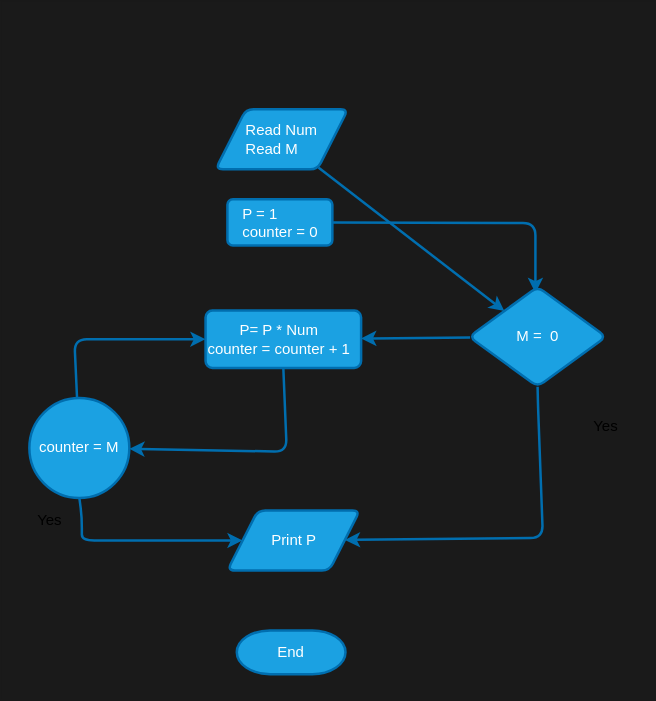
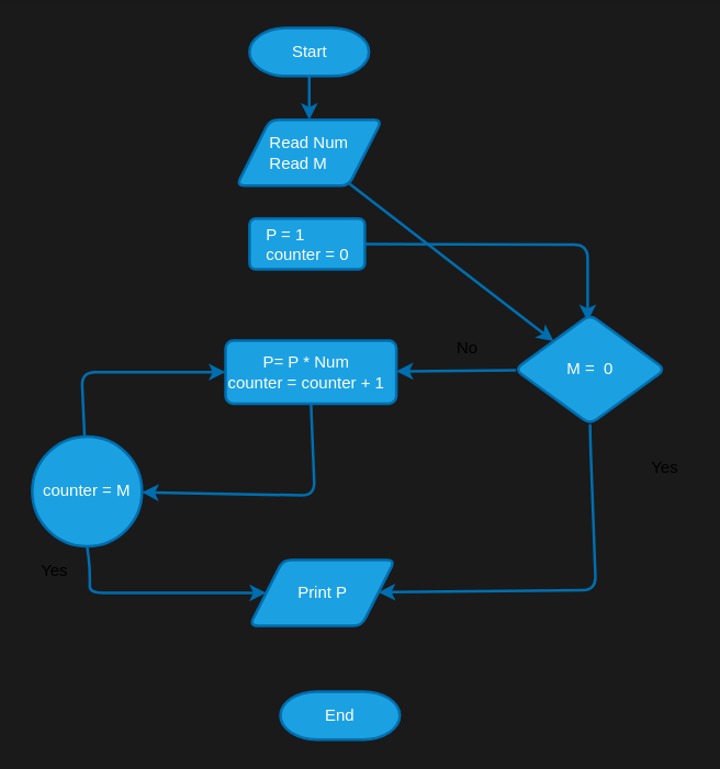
  <mxCell id="0" />
  <mxCell id="1" parent="0" />
+ <mxCell id="2" value="" style="edgeStyle=none;html=1;fillColor=#1ba1e2;strokeColor=#006EAF;strokeWidth=2;" edge="1" parent="1" source="3" target="5"><mxGeometry relative="1" as="geometry" /></mxCell>
+ <mxCell id="3" value="Start" style="strokeWidth=2;html=1;shape=mxgraph.flowchart.terminator;whiteSpace=wrap;fillColor=#1ba1e2;fontColor=#ffffff;strokeColor=#006EAF;" vertex="1" parent="1"><mxGeometry x="181.5" y="20" width="87" height="35" as="geometry" /></mxCell>
  <mxCell id="4" value="" style="edgeStyle=none;html=1;strokeWidth=2;fillColor=#1ba1e2;strokeColor=#006EAF;" edge="1" parent="1" source="5" target="12"><mxGeometry relative="1" as="geometry" /></mxCell>
  <mxCell id="5" value="&lt;div style=&quot;text-align: justify;&quot;&gt;&lt;span style=&quot;background-color: initial;&quot;&gt;Read Num&lt;/span&gt;&lt;/div&gt;&lt;div style=&quot;text-align: justify;&quot;&gt;&lt;span style=&quot;background-color: initial;&quot;&gt;Read M&lt;/span&gt;&lt;/div&gt;" style="shape=parallelogram;html=1;strokeWidth=2;perimeter=parallelogramPerimeter;whiteSpace=wrap;rounded=1;arcSize=12;size=0.23;fillColor=#1ba1e2;fontColor=#ffffff;strokeColor=#006EAF;" vertex="1" parent="1"><mxGeometry x="172" y="87" width="106" height="48" as="geometry" /></mxCell>
  <mxCell id="6" value="" style="edgeStyle=none;html=1;strokeWidth=2;fillColor=#1ba1e2;strokeColor=#006EAF;" edge="1" parent="1" source="7"><mxGeometry relative="1" as="geometry"><mxPoint x="428" y="234" as="targetPoint" /><Array as="points"><mxPoint x="428" y="178" /><mxPoint x="428" y="234" /></Array></mxGeometry></mxCell>
  <mxCell id="7" value="&lt;div style=&quot;text-align: justify;&quot;&gt;&lt;span style=&quot;background-color: initial;&quot;&gt;P = 1&lt;/span&gt;&lt;br&gt;&lt;/div&gt;&lt;div style=&quot;text-align: justify;&quot;&gt;&lt;span style=&quot;background-color: initial;&quot;&gt;counter = 0&lt;/span&gt;&lt;/div&gt;" style="whiteSpace=wrap;html=1;fillColor=#1ba1e2;strokeColor=#006EAF;fontColor=#ffffff;strokeWidth=2;rounded=1;arcSize=12;align=center;" vertex="1" parent="1"><mxGeometry x="181.5" y="159" width="84" height="37" as="geometry" /></mxCell>
  <mxCell id="8" value="" style="edgeStyle=none;html=1;strokeWidth=2;exitX=0.5;exitY=1;exitDx=0;exitDy=0;fillColor=#1ba1e2;strokeColor=#006EAF;" edge="1" parent="1" source="9" target="20"><mxGeometry relative="1" as="geometry"><mxPoint x="220" y="356" as="sourcePoint" /><Array as="points"><mxPoint x="229" y="361" /></Array></mxGeometry></mxCell>
  <mxCell id="9" value="&lt;div style=&quot;text-align: center;&quot;&gt;&lt;span style=&quot;background-color: initial;&quot;&gt;P= P * Num&lt;/span&gt;&lt;br&gt;&lt;/div&gt;&lt;div style=&quot;text-align: center;&quot;&gt;&lt;span style=&quot;background-color: initial;&quot;&gt;counter = counter + 1&lt;/span&gt;&lt;/div&gt;" style="whiteSpace=wrap;html=1;align=left;fillColor=#1ba1e2;strokeColor=#006EAF;fontColor=#ffffff;strokeWidth=2;rounded=1;arcSize=12;" vertex="1" parent="1"><mxGeometry x="164" y="248" width="124.5" height="46" as="geometry" /></mxCell>
  <mxCell id="10" value="" style="edgeStyle=none;html=1;strokeWidth=2;fillColor=#1ba1e2;strokeColor=#006EAF;exitX=0.5;exitY=1;exitDx=0;exitDy=0;" edge="1" parent="1" source="12" target="14"><mxGeometry relative="1" as="geometry"><Array as="points"><mxPoint x="430" y="322" /><mxPoint x="434" y="430" /></Array></mxGeometry></mxCell>
  <mxCell id="11" value="" style="edgeStyle=none;html=1;strokeWidth=2;fillColor=#1ba1e2;strokeColor=#006EAF;" edge="1" parent="1" source="12" target="9"><mxGeometry relative="1" as="geometry" /></mxCell>
  <mxCell id="12" value="M =&amp;nbsp; 0" style="rhombus;whiteSpace=wrap;html=1;align=center;fillColor=#1ba1e2;strokeColor=#006EAF;fontColor=#ffffff;strokeWidth=2;rounded=1;arcSize=12;" vertex="1" parent="1"><mxGeometry x="375" y="229" width="109.5" height="80" as="geometry" /></mxCell>
  <mxCell id="13" value="Yes" style="text;html=1;align=center;verticalAlign=middle;resizable=0;points=[];autosize=1;strokeColor=none;fillColor=none;" vertex="1" parent="1"><mxGeometry x="20" y="403" width="38" height="26" as="geometry" /></mxCell>
  <mxCell id="14" value="&lt;div style=&quot;text-align: justify;&quot;&gt;Print P&lt;/div&gt;" style="shape=parallelogram;html=1;strokeWidth=2;perimeter=parallelogramPerimeter;whiteSpace=wrap;rounded=1;arcSize=12;size=0.23;fillColor=#1ba1e2;fontColor=#ffffff;strokeColor=#006EAF;" vertex="1" parent="1"><mxGeometry x="181.5" y="408" width="106" height="48" as="geometry" /></mxCell>
- <mxCell id="15" value="End" style="strokeWidth=2;html=1;shape=mxgraph.flowchart.terminator;whiteSpace=wrap;fillColor=#1ba1e2;fontColor=#ffffff;strokeColor=#006EAF;" vertex="1" parent="1"><mxGeometry x="189" y="504" width="87" height="35" as="geometry" /></mxCell>
+ <mxCell id="15" value="End" style="strokeWidth=2;html=1;shape=mxgraph.flowchart.terminator;whiteSpace=wrap;fillColor=#1ba1e2;fontColor=#ffffff;strokeColor=#006EAF;" vertex="1" parent="1"><mxGeometry x="204" y="504" width="87" height="35" as="geometry" /></mxCell>
  <mxCell id="16" value="Yes" style="text;html=1;align=center;verticalAlign=middle;resizable=0;points=[];autosize=1;strokeColor=none;fillColor=none;" vertex="1" parent="1"><mxGeometry x="465" y="328" width="38" height="26" as="geometry" /></mxCell>
+ <mxCell id="17" value="No" style="text;html=1;align=center;verticalAlign=middle;resizable=0;points=[];autosize=1;strokeColor=none;fillColor=none;" vertex="1" parent="1"><mxGeometry x="323" y="241" width="33" height="26" as="geometry" /></mxCell>
  <mxCell id="18" value="" style="edgeStyle=none;html=1;strokeWidth=2;entryX=0;entryY=0.5;entryDx=0;entryDy=0;exitX=0.5;exitY=1;exitDx=0;exitDy=0;fillColor=#1ba1e2;strokeColor=#006EAF;" edge="1" parent="1" source="20" target="14"><mxGeometry relative="1" as="geometry"><mxPoint x="72" y="400" as="sourcePoint" /><mxPoint x="64" y="489" as="targetPoint" /><Array as="points"><mxPoint x="65" y="413" /><mxPoint x="65" y="432" /></Array></mxGeometry></mxCell>
  <mxCell id="19" value="" style="edgeStyle=none;html=1;strokeWidth=2;entryX=0;entryY=0.5;entryDx=0;entryDy=0;fillColor=#1ba1e2;strokeColor=#006EAF;" edge="1" parent="1" source="20" target="9"><mxGeometry relative="1" as="geometry"><mxPoint x="64" y="199" as="targetPoint" /><Array as="points"><mxPoint x="59" y="271" /></Array></mxGeometry></mxCell>
  <mxCell id="20" value="counter = M" style="ellipse;whiteSpace=wrap;html=1;align=center;fillColor=#1ba1e2;strokeColor=#006EAF;fontColor=#ffffff;strokeWidth=2;arcSize=12;" vertex="1" parent="1"><mxGeometry x="23" y="318" width="80" height="80" as="geometry" /></mxCell>
